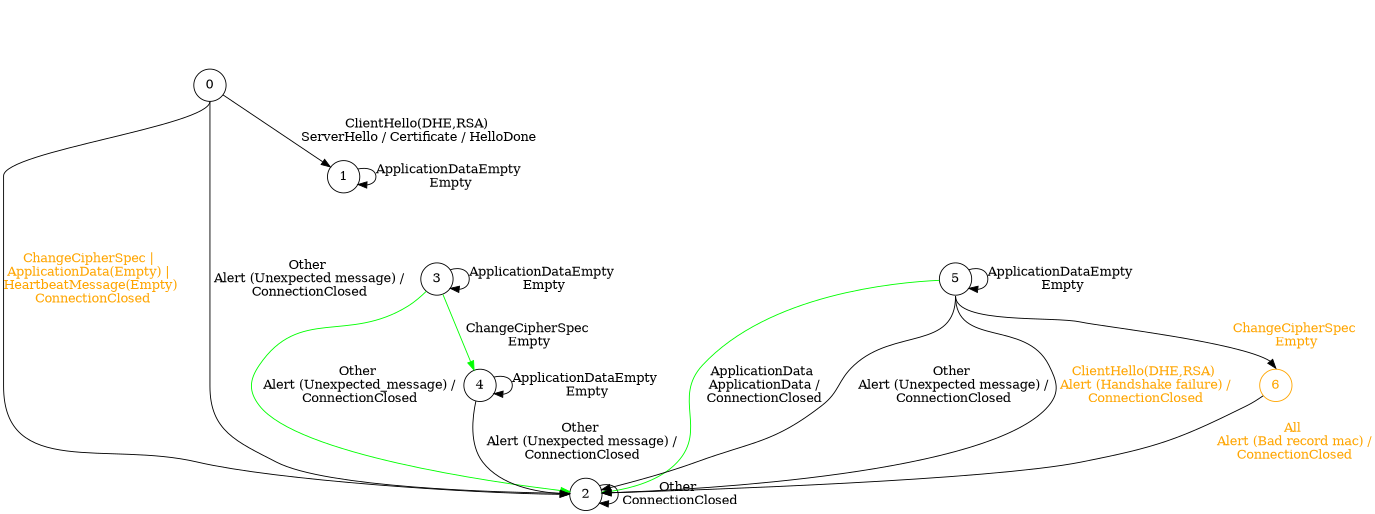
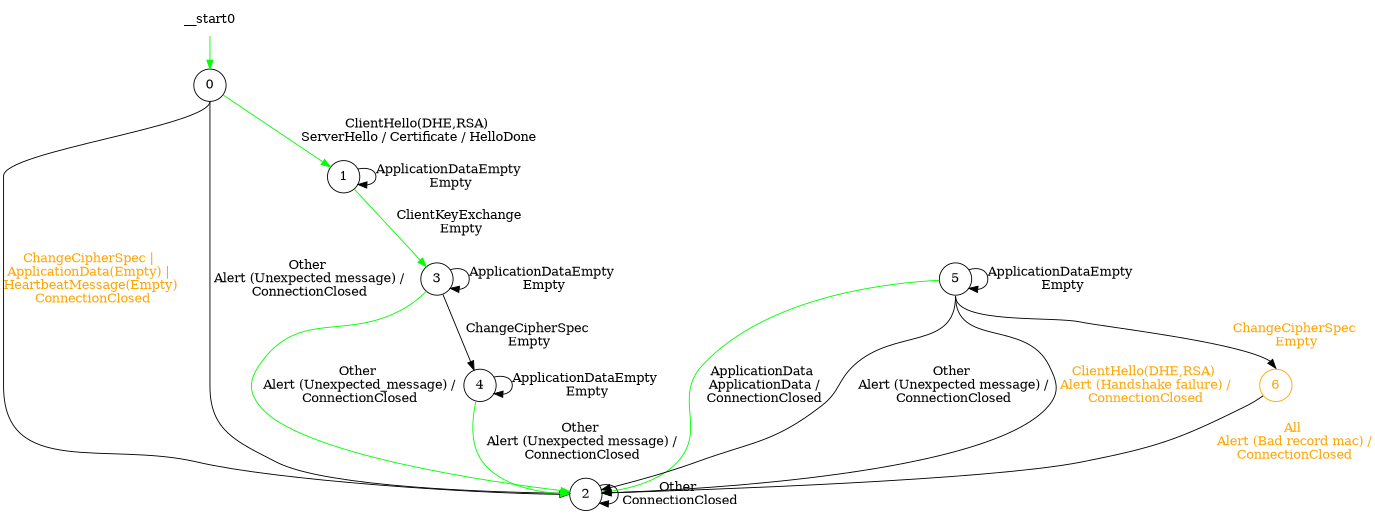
  digraph {
    node [shape=circle]
    edge [color=black weight=2]
+   __start0 [shape=none]
    n2 [label=0]
    n3 [label=1]
    n4 [label=2]
    n5 [label=3]
    n6 [label=4]
    n7 [label=5]
    n8 [color=orange fontcolor=orange label=6]
-   n2 -> n3 [label=<ClientHello(DHE,RSA)<BR/> ServerHello / Certificate / HelloDone>]
+   __start0 -> n2 [color=green]
+   n2 -> n3 [color=green label=<ClientHello(DHE,RSA)<BR/> ServerHello / Certificate / HelloDone>]
    n2 -> n4 [fontcolor=orange headport=w label=<ChangeCipherSpec | <BR/>ApplicationData(Empty) | <BR/>HeartbeatMessage(Empty)<BR/> ConnectionClosed> tailport=s]
    n2 -> n4 [label=<Other<BR/> Alert (Unexpected message) /<BR/> ConnectionClosed> tailport=s]
    n3 -> n3 [label=<ApplicationDataEmpty<BR/> Empty>]
+   n3 -> n5 [color=green label=<ClientKeyExchange<BR/> Empty>]
    n4 -> n4 [label=<Other<BR/> ConnectionClosed>]
    n5 -> n4 [color=green label=<Other<BR/> Alert (Unexpected_message) /<BR/> ConnectionClosed>]
    n5 -> n5 [label=<ApplicationDataEmpty<BR/> Empty>]
-   n5 -> n6 [color=green label=<ChangeCipherSpec<BR/> Empty>]
-   n6 -> n4 [label=<Other<BR/> Alert (Unexpected message) /<BR/> ConnectionClosed>]
+   n5 -> n6 [label=<ChangeCipherSpec<BR/> Empty>]
+   n6 -> n4 [color=green label=<Other<BR/> Alert (Unexpected message) /<BR/> ConnectionClosed>]
    n6 -> n6 [label=<ApplicationDataEmpty<BR/> Empty>]
    n7 -> n4 [color=green label=<ApplicationData<BR/> ApplicationData /<BR/> ConnectionClosed>]
    n7 -> n4 [label=<Other<BR/> Alert (Unexpected message) /<BR/> ConnectionClosed> tailport=s]
    n7 -> n4 [fontcolor=orange label=<ClientHello(DHE,RSA)<BR/> Alert (Handshake failure) /<BR/> ConnectionClosed> tailport=s]
    n7 -> n7 [label=<ApplicationDataEmpty<BR/> Empty>]
    n7 -> n8 [fontcolor=orange headport=n label=<ChangeCipherSpec<BR/> Empty> tailport=s]
    n8 -> n4 [fontcolor=orange label=<All<BR/> Alert (Bad record mac) /<BR/> ConnectionClosed>]
  }
